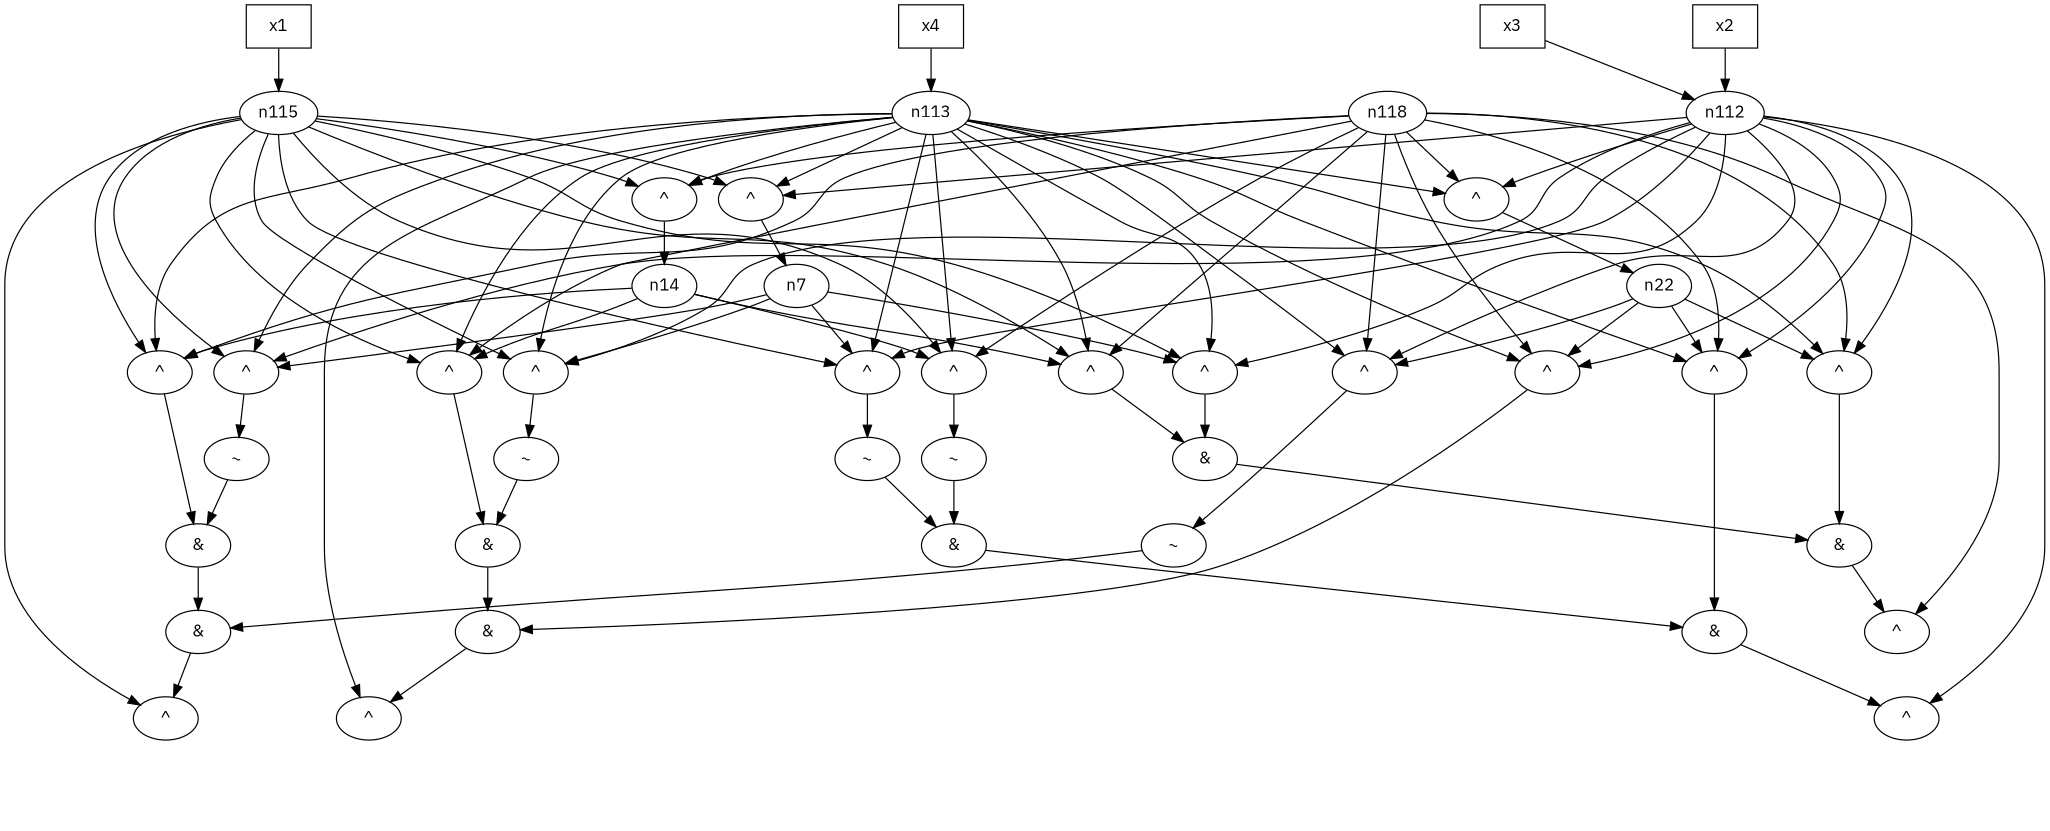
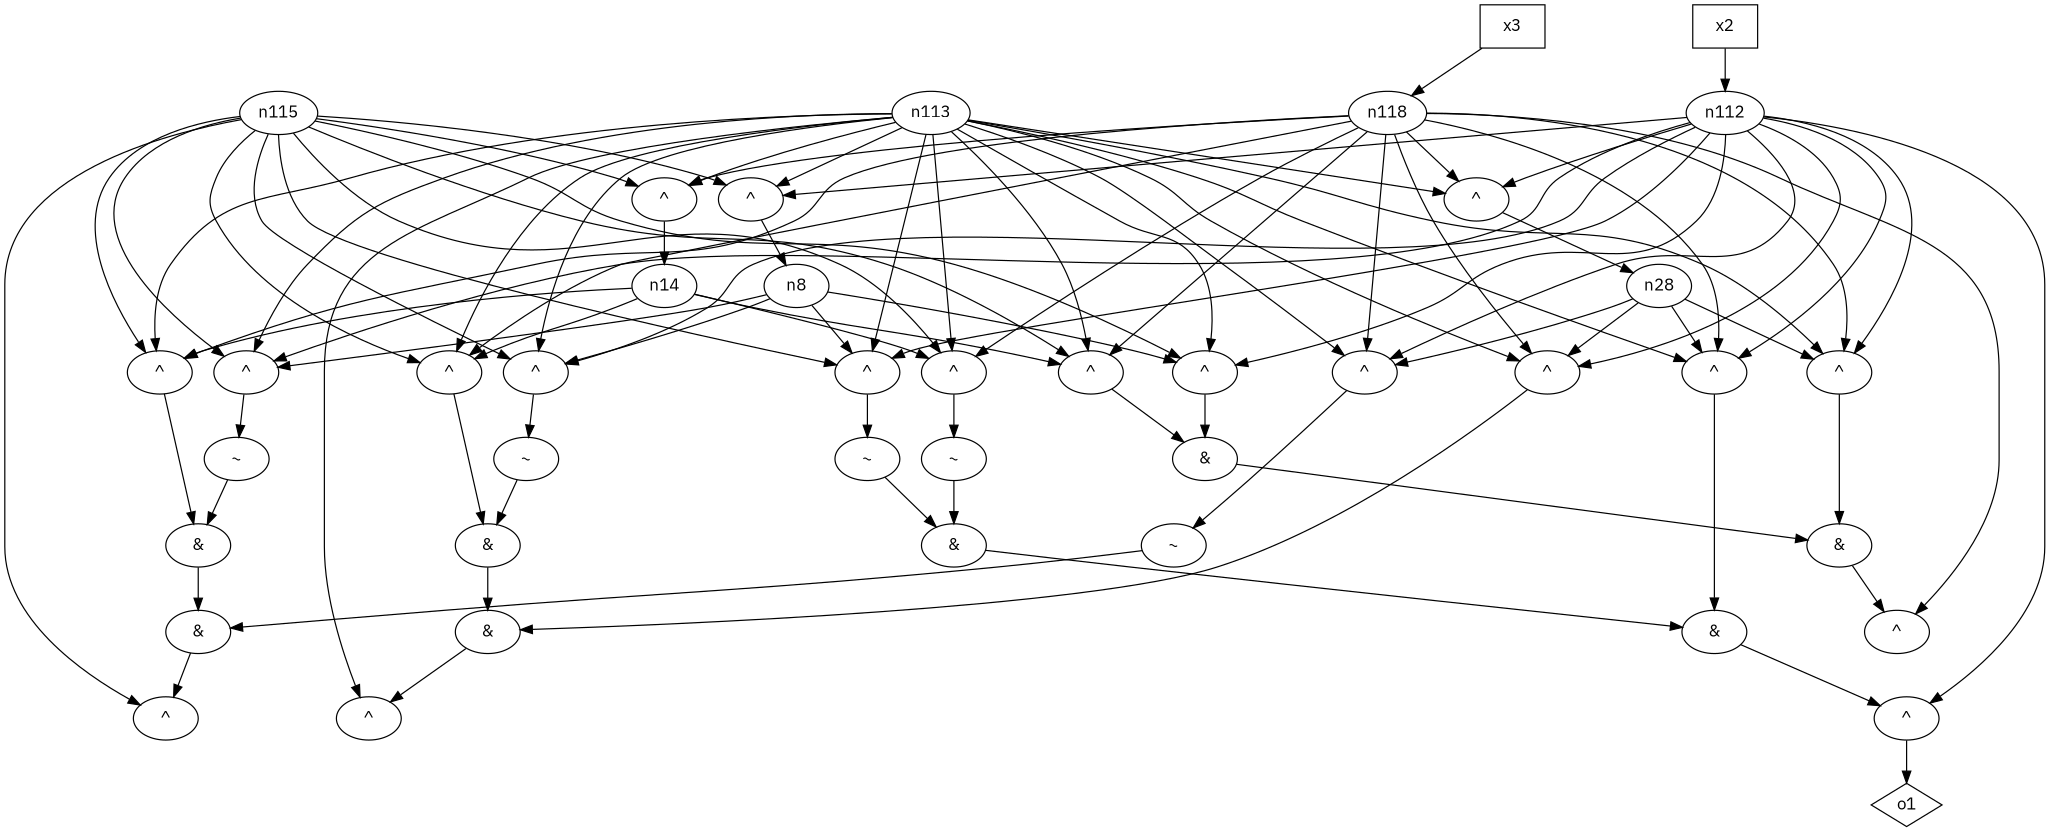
  digraph {
    fontname="IBM Plex Sans"
    node [fontname="IBM Plex Sans"]
    edge [fontname="IBM Plex Sans"]
    n1 [label="^"]
    n2 [label="&"]
    n3 [label="&"]
    n4 [label="^"]
    n5 [label="~"]
-   n7
+   n7 [label=n8]
    n31 [label="^"]
    n59 [label="^"]
    n85 [label="^"]
    n12 [label="~"]
    n57 [label="&"]
    n6 [label="~"]
    n11 [label="^"]
    n14
    n39 [label="^"]
    n66 [label="^"]
    n92 [label="^"]
    n38 [label="~"]
    n84 [label="&"]
    n18 [label="~"]
    n19 [label="^"]
-   n22
+   n22 [label=n28]
    n46 [label="^"]
    n73 [label="^"]
    n99 [label="^"]
    n29 [label="&"]
    n56 [label="&"]
    n83 [label="&"]
+   n27 [label=o1 shape=diamond]
    n28 [label="^"]
    n30 [label="&"]
    n55 [label="^"]
    n82 [label="^"]
    n109 [label="^"]
    n111 [label=n115]
    n115 [label="^"]
    n112
    n124 [label="^"]
    n113
    n118
-   n117 [label=x1 shape=box]
    n126 [label=x2 shape=box]
-   n119 [label=x4 shape=box]
    n122 [label=x3 shape=box]
    n2 -> n1
    n3 -> n2
    n4 -> n5
    n5 -> n3
    n7 -> n4
    n7 -> n31
    n7 -> n59
    n7 -> n85
    n31 -> n12
    n59 -> n57
    n85 -> n6
    n12 -> n30
    n57 -> n56
    n6 -> n84
    n11 -> n3
    n14 -> n11
    n14 -> n39
    n14 -> n66
    n14 -> n92
    n39 -> n38
    n66 -> n57
    n92 -> n84
    n38 -> n30
    n84 -> n83
    n18 -> n2
    n19 -> n18
    n22 -> n19
    n22 -> n46
    n22 -> n73
    n22 -> n99
    n46 -> n29
    n73 -> n56
    n99 -> n83
    n29 -> n28
    n56 -> n55
    n83 -> n82
+   n28 -> n27
    n30 -> n29
    n109 -> n7
    n111 -> n1
    n111 -> n4
    n111 -> n31
    n111 -> n59
    n111 -> n85
    n111 -> n11
    n111 -> n39
    n111 -> n66
    n111 -> n92
    n111 -> n109
    n111 -> n115
    n115 -> n14
    n112 -> n4
    n112 -> n31
    n112 -> n59
    n112 -> n85
    n112 -> n19
    n112 -> n46
    n112 -> n73
    n112 -> n99
    n112 -> n28
    n112 -> n109
    n112 -> n124
    n124 -> n22
    n113 -> n4
    n113 -> n31
    n113 -> n59
    n113 -> n85
    n113 -> n11
    n113 -> n39
    n113 -> n66
    n113 -> n92
    n113 -> n19
    n113 -> n46
    n113 -> n73
    n113 -> n99
    n113 -> n82
    n113 -> n109
    n113 -> n115
    n113 -> n124
    n118 -> n11
    n118 -> n39
    n118 -> n66
    n118 -> n92
    n118 -> n19
    n118 -> n46
    n118 -> n73
    n118 -> n99
    n118 -> n55
    n118 -> n115
    n118 -> n124
-   n117 -> n111
    n126 -> n112
-   n119 -> n113
-   n122 -> n112
+   n122 -> n118
  }
